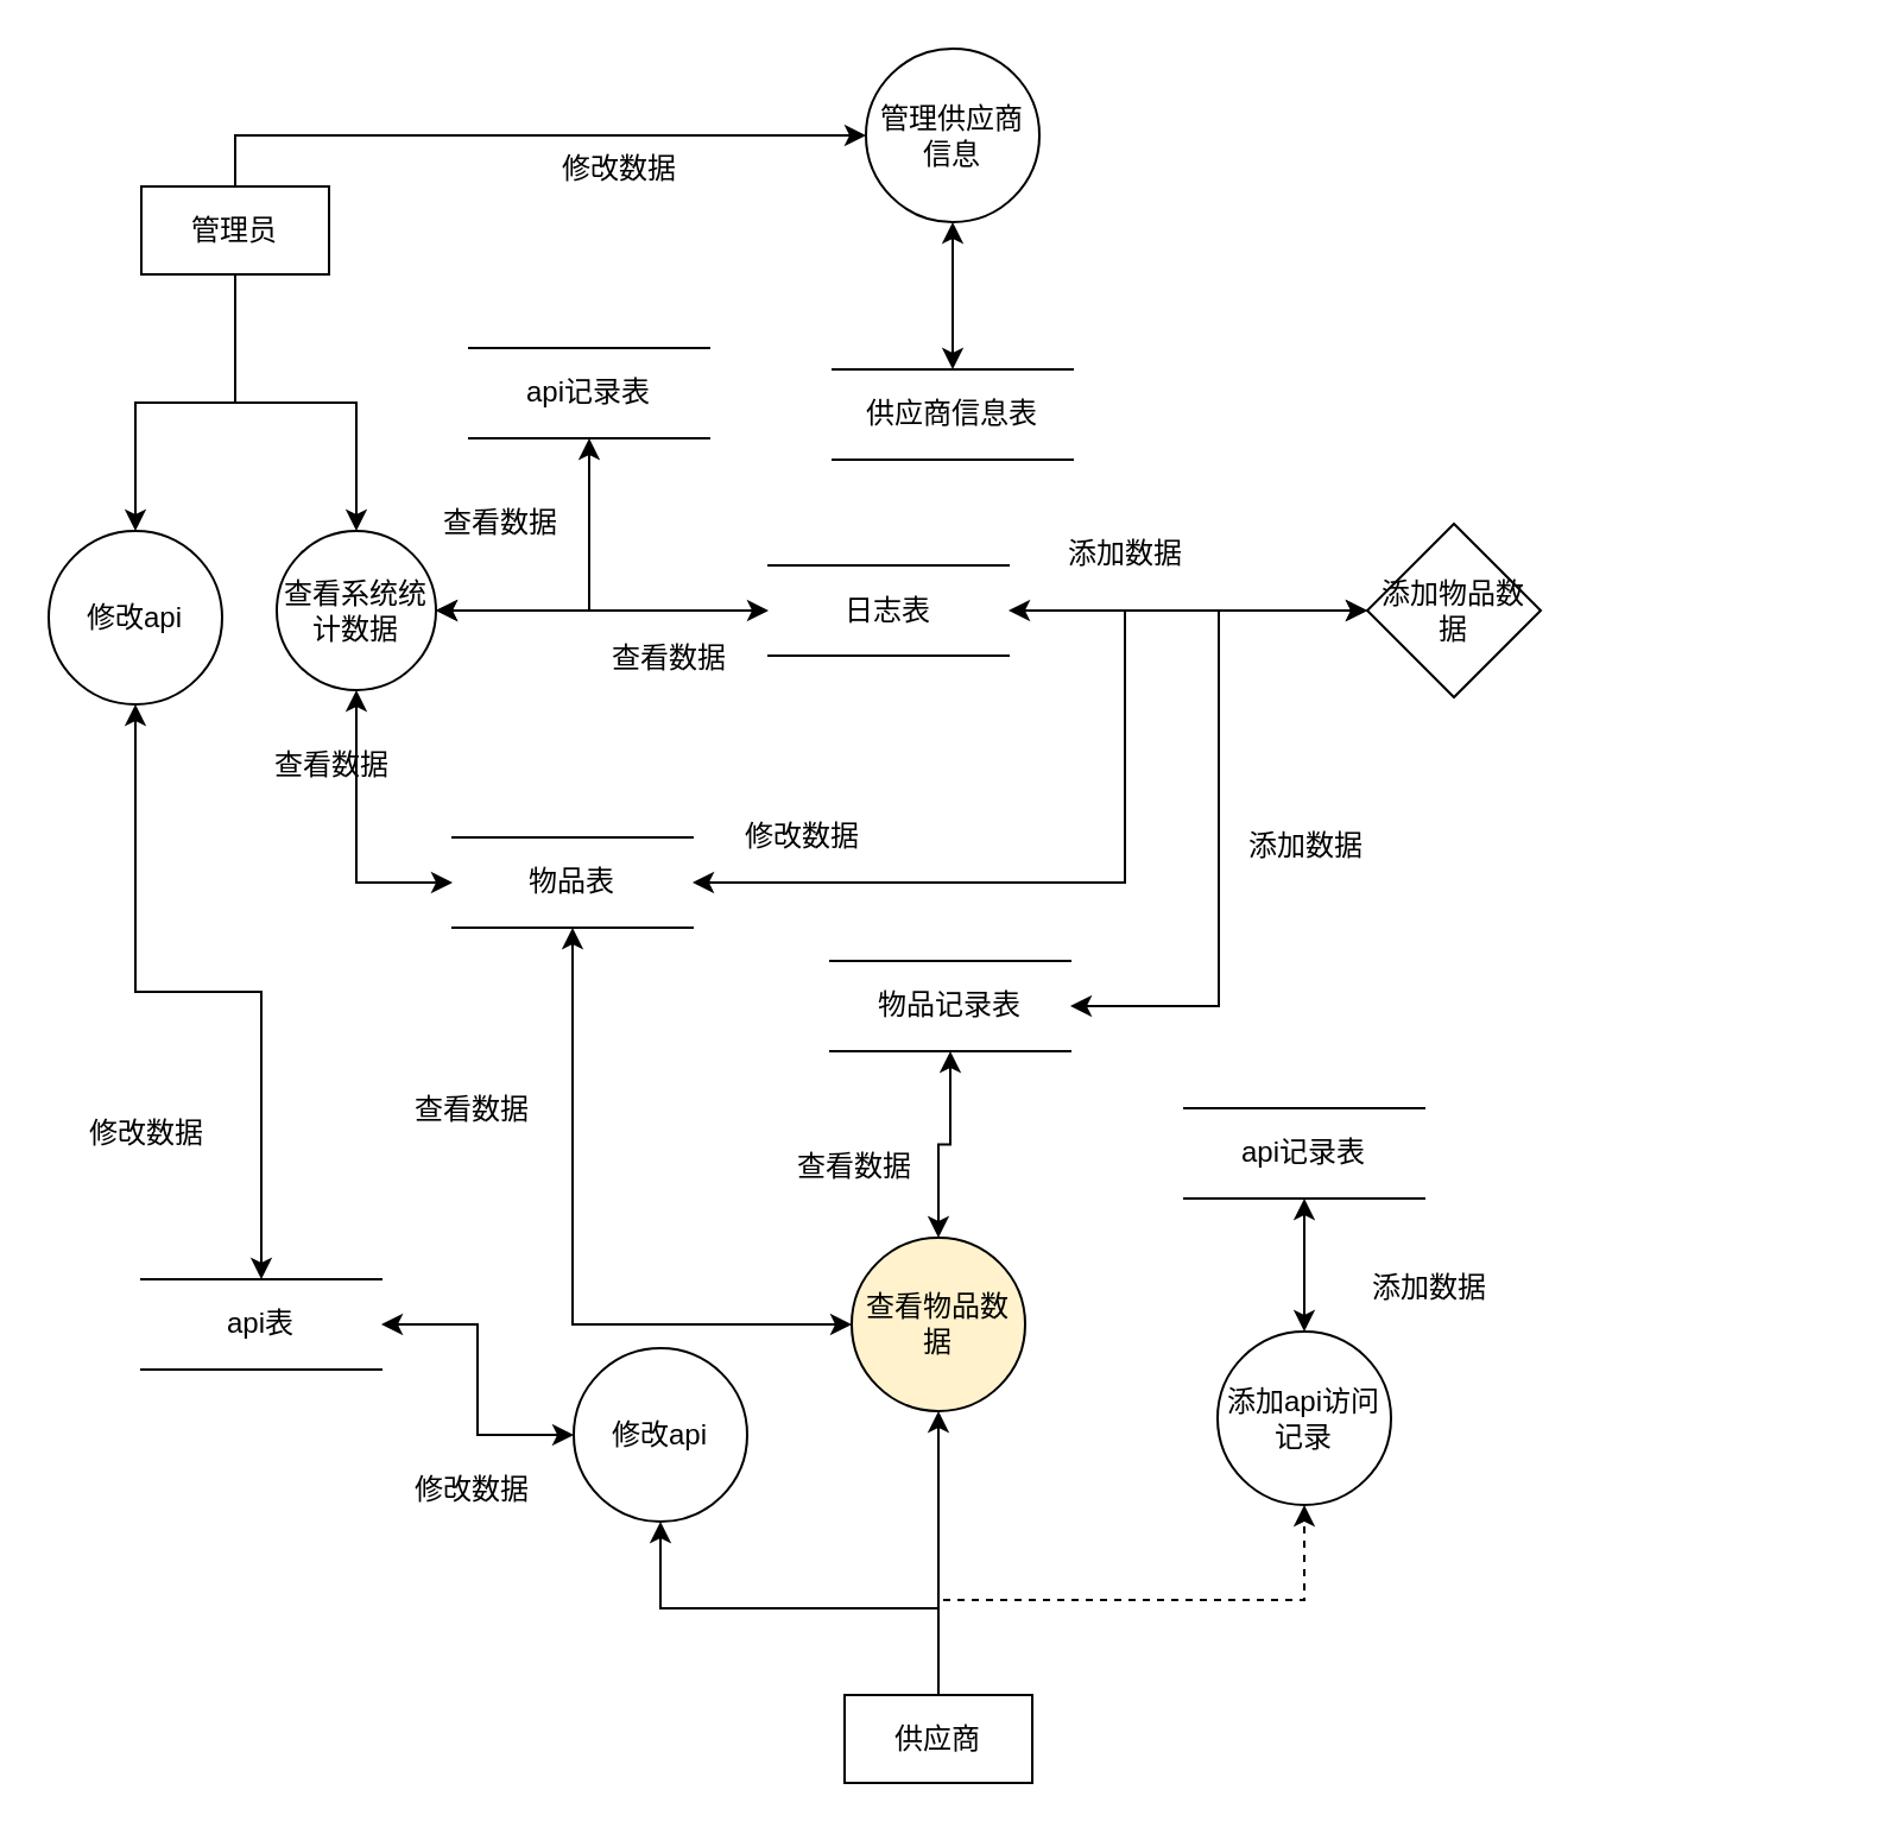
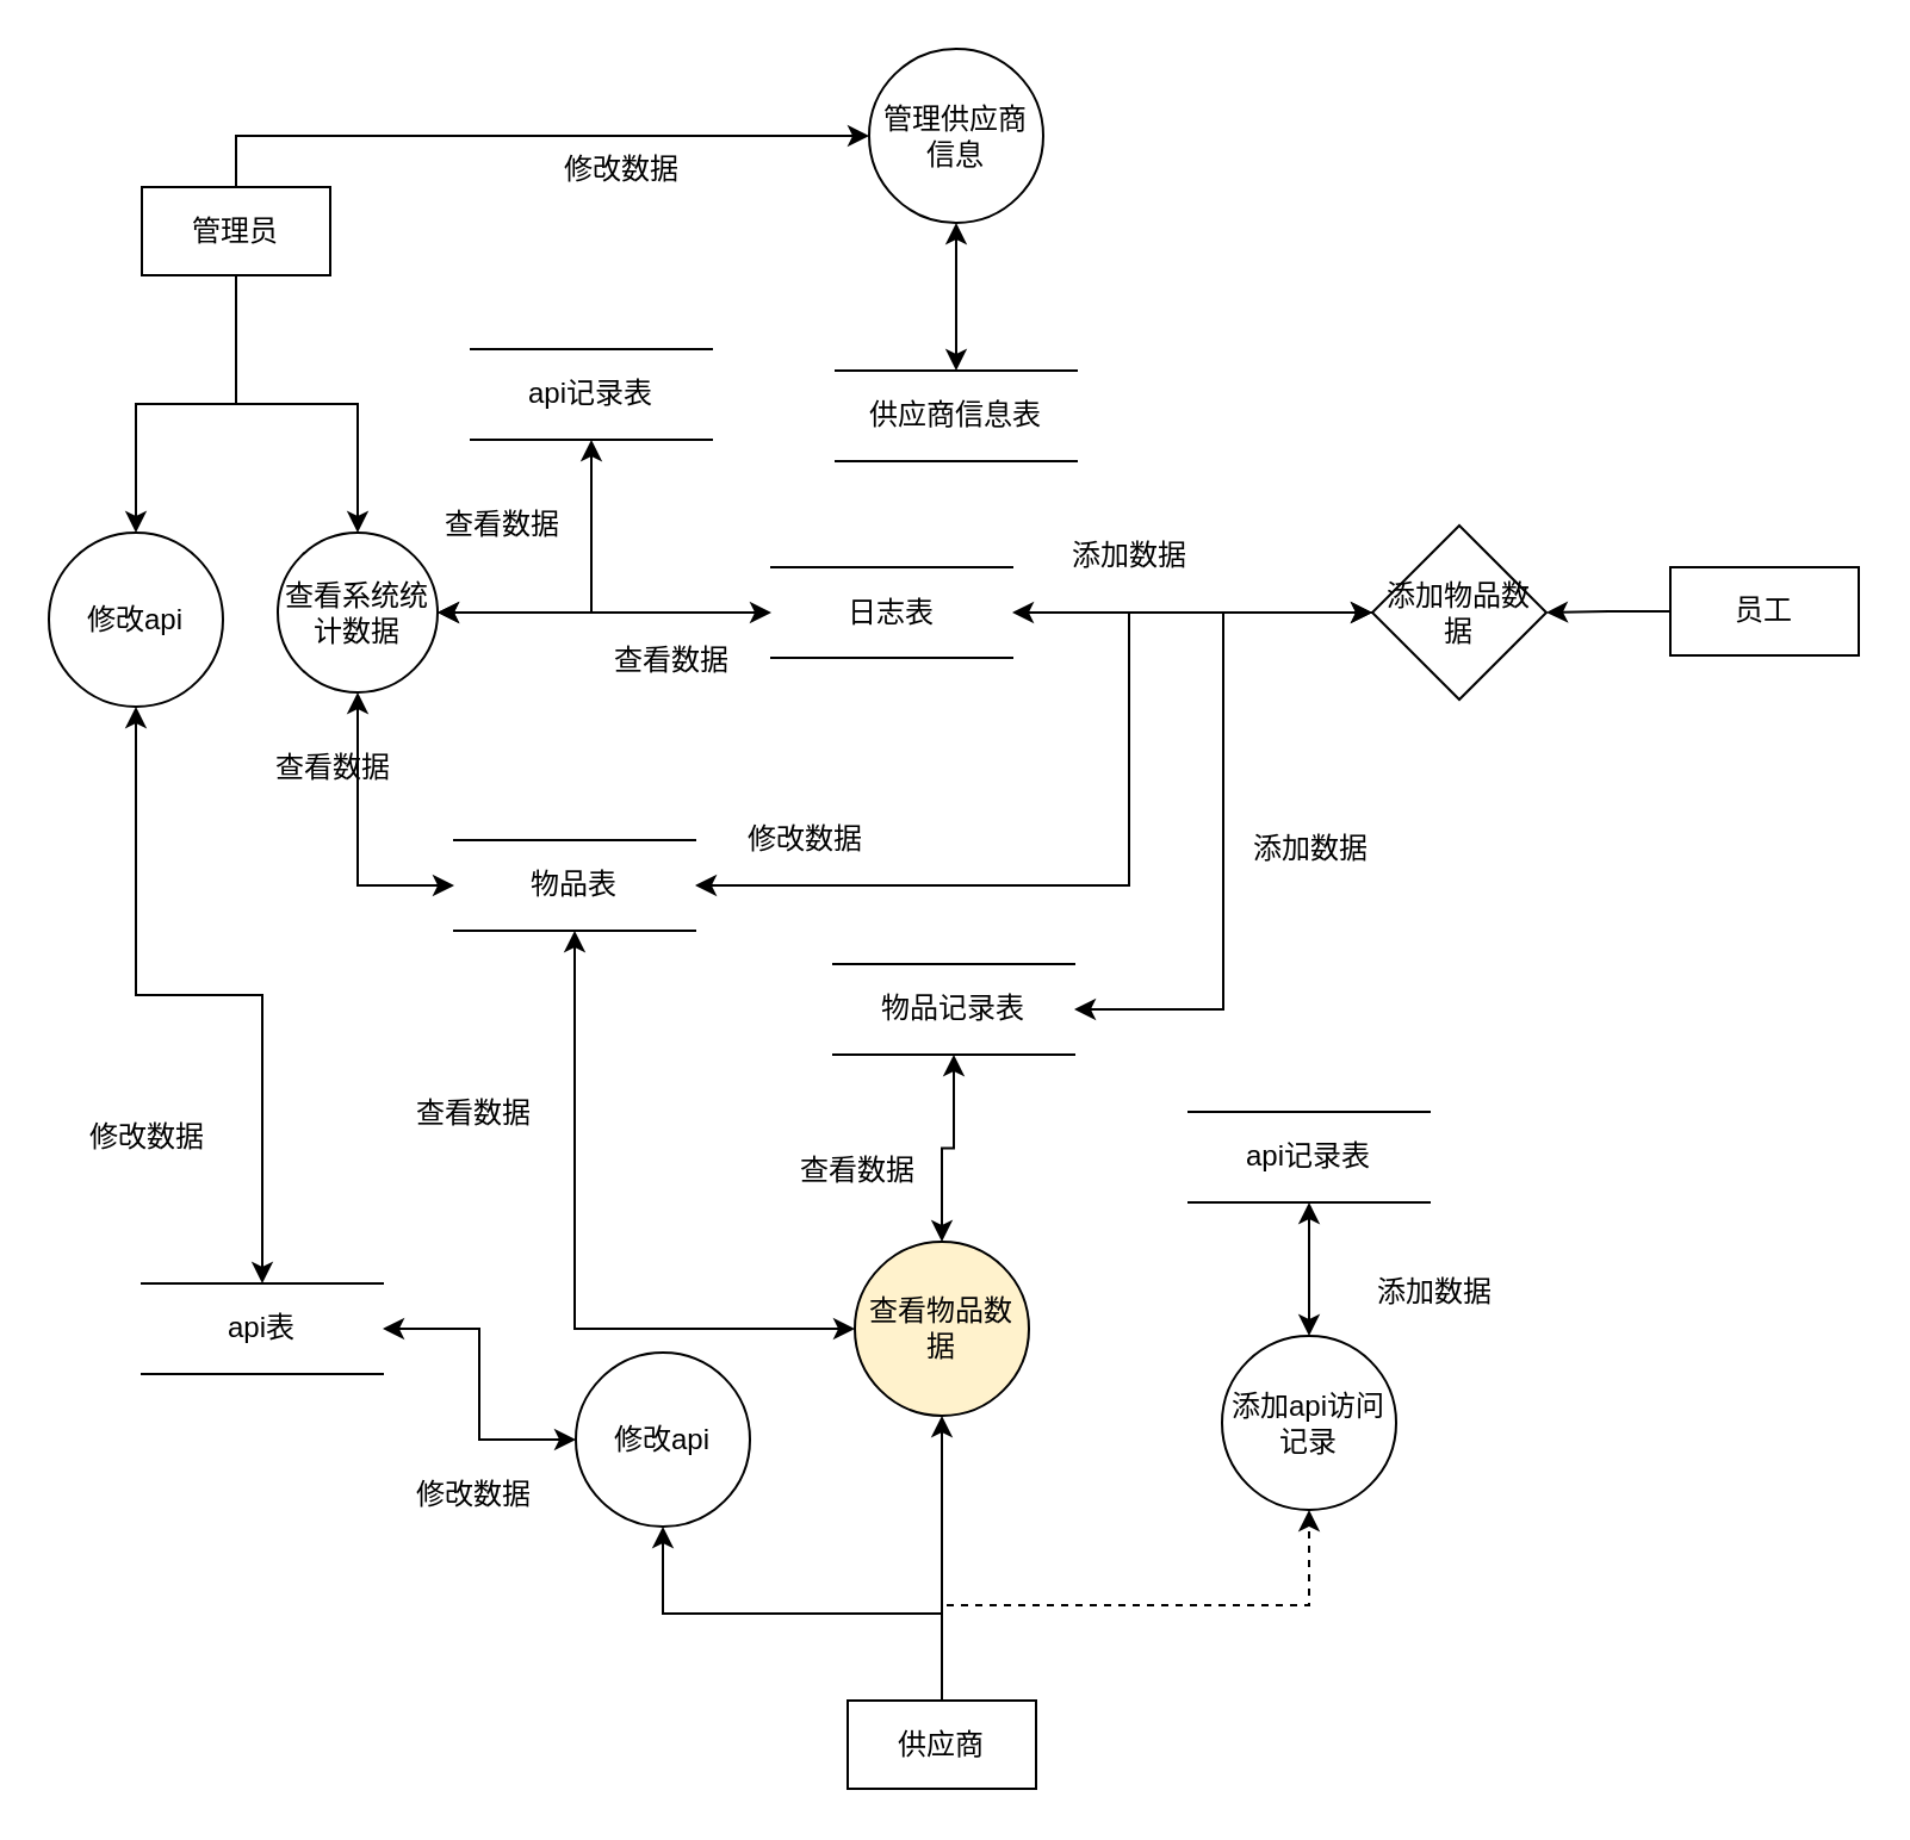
  <mxCell id="0" />
  <mxCell id="1" parent="0" />
  <mxCell id="2" style="edgeStyle=orthogonalEdgeStyle;rounded=0;orthogonalLoop=1;jettySize=auto;html=1;" edge="1" parent="1" source="5" target="19"><mxGeometry relative="1" as="geometry" /></mxCell>
  <mxCell id="3" style="edgeStyle=orthogonalEdgeStyle;rounded=0;orthogonalLoop=1;jettySize=auto;html=1;" edge="1" parent="1" source="5" target="29"><mxGeometry relative="1" as="geometry" /></mxCell>
  <mxCell id="4" style="edgeStyle=orthogonalEdgeStyle;rounded=0;orthogonalLoop=1;jettySize=auto;html=1;exitX=0.5;exitY=0;exitDx=0;exitDy=0;" edge="1" parent="1" source="5" target="32"><mxGeometry relative="1" as="geometry" /></mxCell>
  <mxCell id="5" value="管理员" style="rounded=0;whiteSpace=wrap;html=1;" vertex="1" parent="1"><mxGeometry x="59" y="78" width="79" height="37" as="geometry" /></mxCell>
+ <mxCell id="6" style="edgeStyle=orthogonalEdgeStyle;rounded=0;orthogonalLoop=1;jettySize=auto;html=1;" edge="1" parent="1" source="7" target="36"><mxGeometry relative="1" as="geometry" /></mxCell>
+ <mxCell id="7" value="员工" style="rounded=0;whiteSpace=wrap;html=1;" vertex="1" parent="1"><mxGeometry x="700" y="237.5" width="79" height="37" as="geometry" /></mxCell>
  <mxCell id="8" style="edgeStyle=orthogonalEdgeStyle;rounded=0;orthogonalLoop=1;jettySize=auto;html=1;" edge="1" parent="1" source="11" target="22"><mxGeometry relative="1" as="geometry" /></mxCell>
  <mxCell id="9" style="edgeStyle=orthogonalEdgeStyle;rounded=0;orthogonalLoop=1;jettySize=auto;html=1;exitX=0.5;exitY=0;exitDx=0;exitDy=0;dashed=1;" edge="1" parent="1" source="11" target="24"><mxGeometry relative="1" as="geometry" /></mxCell>
  <mxCell id="10" style="edgeStyle=orthogonalEdgeStyle;rounded=0;orthogonalLoop=1;jettySize=auto;html=1;exitX=0.5;exitY=0;exitDx=0;exitDy=0;" edge="1" parent="1" source="11" target="27"><mxGeometry relative="1" as="geometry" /></mxCell>
  <mxCell id="11" value="供应商" style="rounded=0;whiteSpace=wrap;html=1;" vertex="1" parent="1"><mxGeometry x="355" y="713" width="79" height="37" as="geometry" /></mxCell>
  <mxCell id="12" value="物品表" style="shape=partialRectangle;whiteSpace=wrap;html=1;left=0;right=0;fillColor=none;" vertex="1" parent="1"><mxGeometry x="190" y="352" width="101" height="38" as="geometry" /></mxCell>
  <mxCell id="13" value="物品记录表" style="shape=partialRectangle;whiteSpace=wrap;html=1;left=0;right=0;fillColor=none;" vertex="1" parent="1"><mxGeometry x="349" y="404" width="101" height="38" as="geometry" /></mxCell>
  <mxCell id="14" value="api记录表" style="shape=partialRectangle;whiteSpace=wrap;html=1;left=0;right=0;fillColor=none;" vertex="1" parent="1"><mxGeometry x="498" y="466" width="101" height="38" as="geometry" /></mxCell>
  <mxCell id="15" value="日志表" style="shape=partialRectangle;whiteSpace=wrap;html=1;left=0;right=0;fillColor=none;" vertex="1" parent="1"><mxGeometry x="323" y="237.5" width="101" height="38" as="geometry" /></mxCell>
  <mxCell id="16" style="edgeStyle=orthogonalEdgeStyle;rounded=0;orthogonalLoop=1;jettySize=auto;html=1;endArrow=classic;endFill=1;startArrow=classic;startFill=1;" edge="1" parent="1" source="19" target="15"><mxGeometry relative="1" as="geometry" /></mxCell>
  <mxCell id="17" style="edgeStyle=orthogonalEdgeStyle;rounded=0;orthogonalLoop=1;jettySize=auto;html=1;entryX=0;entryY=0.5;entryDx=0;entryDy=0;exitX=0.5;exitY=1;exitDx=0;exitDy=0;endArrow=classic;endFill=1;startArrow=classic;startFill=1;" edge="1" parent="1" source="19" target="12"><mxGeometry relative="1" as="geometry" /></mxCell>
  <mxCell id="18" style="edgeStyle=orthogonalEdgeStyle;rounded=0;orthogonalLoop=1;jettySize=auto;html=1;endArrow=classic;endFill=1;startArrow=classic;startFill=1;" edge="1" parent="1" source="19" target="37"><mxGeometry relative="1" as="geometry" /></mxCell>
  <mxCell id="19" value="查看系统统计数据" style="ellipse;whiteSpace=wrap;html=1;aspect=fixed;" vertex="1" parent="1"><mxGeometry x="116" y="223" width="67" height="67" as="geometry" /></mxCell>
  <mxCell id="20" style="edgeStyle=orthogonalEdgeStyle;rounded=0;orthogonalLoop=1;jettySize=auto;html=1;entryX=0.5;entryY=1;entryDx=0;entryDy=0;endArrow=classic;endFill=1;startArrow=classic;startFill=1;" edge="1" parent="1" source="22" target="12"><mxGeometry relative="1" as="geometry" /></mxCell>
  <mxCell id="21" style="edgeStyle=orthogonalEdgeStyle;rounded=0;orthogonalLoop=1;jettySize=auto;html=1;entryX=0.5;entryY=1;entryDx=0;entryDy=0;exitX=0.5;exitY=0;exitDx=0;exitDy=0;endArrow=classic;endFill=1;startArrow=classic;startFill=1;" edge="1" parent="1" source="22" target="13"><mxGeometry relative="1" as="geometry" /></mxCell>
  <mxCell id="22" value="查看物品数据" style="ellipse;whiteSpace=wrap;html=1;aspect=fixed;fillColor=#fff2cc;" vertex="1" parent="1"><mxGeometry x="358" y="520.5" width="73" height="73" as="geometry" /></mxCell>
  <mxCell id="23" style="edgeStyle=orthogonalEdgeStyle;rounded=0;orthogonalLoop=1;jettySize=auto;html=1;entryX=0.5;entryY=1;entryDx=0;entryDy=0;endArrow=classic;endFill=1;startArrow=classic;startFill=1;" edge="1" parent="1" source="24" target="14"><mxGeometry relative="1" as="geometry" /></mxCell>
  <mxCell id="24" value="添加api访问记录" style="ellipse;whiteSpace=wrap;html=1;aspect=fixed;" vertex="1" parent="1"><mxGeometry x="512" y="560" width="73" height="73" as="geometry" /></mxCell>
  <mxCell id="25" value="api表" style="shape=partialRectangle;whiteSpace=wrap;html=1;left=0;right=0;fillColor=none;" vertex="1" parent="1"><mxGeometry x="59" y="538" width="101" height="38" as="geometry" /></mxCell>
  <mxCell id="26" style="edgeStyle=orthogonalEdgeStyle;rounded=0;orthogonalLoop=1;jettySize=auto;html=1;entryX=1;entryY=0.5;entryDx=0;entryDy=0;endArrow=classic;endFill=1;startArrow=classic;startFill=1;" edge="1" parent="1" source="27" target="25"><mxGeometry relative="1" as="geometry" /></mxCell>
  <mxCell id="27" value="修改api" style="ellipse;whiteSpace=wrap;html=1;aspect=fixed;" vertex="1" parent="1"><mxGeometry x="241" y="567" width="73" height="73" as="geometry" /></mxCell>
  <mxCell id="28" style="edgeStyle=orthogonalEdgeStyle;rounded=0;orthogonalLoop=1;jettySize=auto;html=1;endArrow=classic;endFill=1;startArrow=classic;startFill=1;" edge="1" parent="1" source="29" target="25"><mxGeometry relative="1" as="geometry" /></mxCell>
  <mxCell id="29" value="修改api" style="ellipse;whiteSpace=wrap;html=1;aspect=fixed;" vertex="1" parent="1"><mxGeometry x="20" y="223" width="73" height="73" as="geometry" /></mxCell>
  <mxCell id="30" value="供应商信息表" style="shape=partialRectangle;whiteSpace=wrap;html=1;left=0;right=0;fillColor=none;" vertex="1" parent="1"><mxGeometry x="350" y="155" width="101" height="38" as="geometry" /></mxCell>
  <mxCell id="31" style="edgeStyle=orthogonalEdgeStyle;rounded=0;orthogonalLoop=1;jettySize=auto;html=1;endArrow=classic;endFill=1;startArrow=classic;startFill=1;" edge="1" parent="1" source="32" target="30"><mxGeometry relative="1" as="geometry" /></mxCell>
  <mxCell id="32" value="管理供应商信息" style="ellipse;whiteSpace=wrap;html=1;aspect=fixed;" vertex="1" parent="1"><mxGeometry x="364" y="20" width="73" height="73" as="geometry" /></mxCell>
  <mxCell id="33" style="edgeStyle=orthogonalEdgeStyle;rounded=0;orthogonalLoop=1;jettySize=auto;html=1;entryX=1;entryY=0.5;entryDx=0;entryDy=0;" edge="1" parent="1" source="36" target="15"><mxGeometry relative="1" as="geometry" /></mxCell>
  <mxCell id="34" style="edgeStyle=orthogonalEdgeStyle;rounded=0;orthogonalLoop=1;jettySize=auto;html=1;entryX=1;entryY=0.5;entryDx=0;entryDy=0;endArrow=classic;endFill=1;startArrow=classic;startFill=1;" edge="1" parent="1" source="36" target="13"><mxGeometry relative="1" as="geometry" /></mxCell>
  <mxCell id="35" style="edgeStyle=orthogonalEdgeStyle;rounded=0;orthogonalLoop=1;jettySize=auto;html=1;entryX=1;entryY=0.5;entryDx=0;entryDy=0;endArrow=classic;endFill=1;startArrow=classic;startFill=1;" edge="1" parent="1" source="36" target="12"><mxGeometry relative="1" as="geometry"><Array as="points"><mxPoint x="473" y="256" /><mxPoint x="473" y="371" /></Array></mxGeometry></mxCell>
  <mxCell id="36" value="添加物品数据" style="rhombus;whiteSpace=wrap;html=1;aspect=fixed;" vertex="1" parent="1"><mxGeometry x="575" y="220" width="73" height="73" as="geometry" /></mxCell>
  <mxCell id="37" value="api记录表" style="shape=partialRectangle;whiteSpace=wrap;html=1;left=0;right=0;fillColor=none;" vertex="1" parent="1"><mxGeometry x="197" y="146" width="101" height="38" as="geometry" /></mxCell>
  <mxCell id="38" value="修改数据" style="text;html=1;align=center;verticalAlign=middle;resizable=0;points=[];autosize=1;strokeColor=none;fillColor=none;" vertex="1" parent="1"><mxGeometry x="28" y="464" width="66" height="26" as="geometry" /></mxCell>
  <mxCell id="39" value="修改数据" style="text;html=1;align=center;verticalAlign=middle;resizable=0;points=[];autosize=1;strokeColor=none;fillColor=none;" vertex="1" parent="1"><mxGeometry x="227" y="58" width="66" height="26" as="geometry" /></mxCell>
  <mxCell id="40" value="修改数据" style="text;html=1;align=center;verticalAlign=middle;resizable=0;points=[];autosize=1;strokeColor=none;fillColor=none;" vertex="1" parent="1"><mxGeometry x="304" y="339" width="66" height="26" as="geometry" /></mxCell>
  <mxCell id="41" value="查看数据" style="text;html=1;align=center;verticalAlign=middle;resizable=0;points=[];autosize=1;strokeColor=none;fillColor=none;" vertex="1" parent="1"><mxGeometry x="106" y="309" width="66" height="26" as="geometry" /></mxCell>
  <mxCell id="42" value="查看数据" style="text;html=1;align=center;verticalAlign=middle;resizable=0;points=[];autosize=1;strokeColor=none;fillColor=none;" vertex="1" parent="1"><mxGeometry x="165" y="454" width="66" height="26" as="geometry" /></mxCell>
  <mxCell id="43" value="查看数据" style="text;html=1;align=center;verticalAlign=middle;resizable=0;points=[];autosize=1;strokeColor=none;fillColor=none;" vertex="1" parent="1"><mxGeometry x="177" y="207" width="66" height="26" as="geometry" /></mxCell>
  <mxCell id="44" value="查看数据" style="text;html=1;align=center;verticalAlign=middle;resizable=0;points=[];autosize=1;strokeColor=none;fillColor=none;" vertex="1" parent="1"><mxGeometry x="248" y="264" width="66" height="26" as="geometry" /></mxCell>
  <mxCell id="45" value="添加数据" style="text;html=1;align=center;verticalAlign=middle;resizable=0;points=[];autosize=1;strokeColor=none;fillColor=none;" vertex="1" parent="1"><mxGeometry x="515.5" y="343" width="66" height="26" as="geometry" /></mxCell>
  <mxCell id="46" value="添加数据" style="text;html=1;align=center;verticalAlign=middle;resizable=0;points=[];autosize=1;strokeColor=none;fillColor=none;" vertex="1" parent="1"><mxGeometry x="568" y="529" width="66" height="26" as="geometry" /></mxCell>
  <mxCell id="47" value="添加数据" style="text;html=1;align=center;verticalAlign=middle;resizable=0;points=[];autosize=1;strokeColor=none;fillColor=none;" vertex="1" parent="1"><mxGeometry x="440" y="220" width="66" height="26" as="geometry" /></mxCell>
  <mxCell id="48" value="查看数据" style="text;html=1;align=center;verticalAlign=middle;resizable=0;points=[];autosize=1;strokeColor=none;fillColor=none;" vertex="1" parent="1"><mxGeometry x="326" y="478" width="66" height="26" as="geometry" /></mxCell>
  <mxCell id="49" value="修改数据" style="text;html=1;align=center;verticalAlign=middle;resizable=0;points=[];autosize=1;strokeColor=none;fillColor=none;" vertex="1" parent="1"><mxGeometry x="165" y="614" width="66" height="26" as="geometry" /></mxCell>
